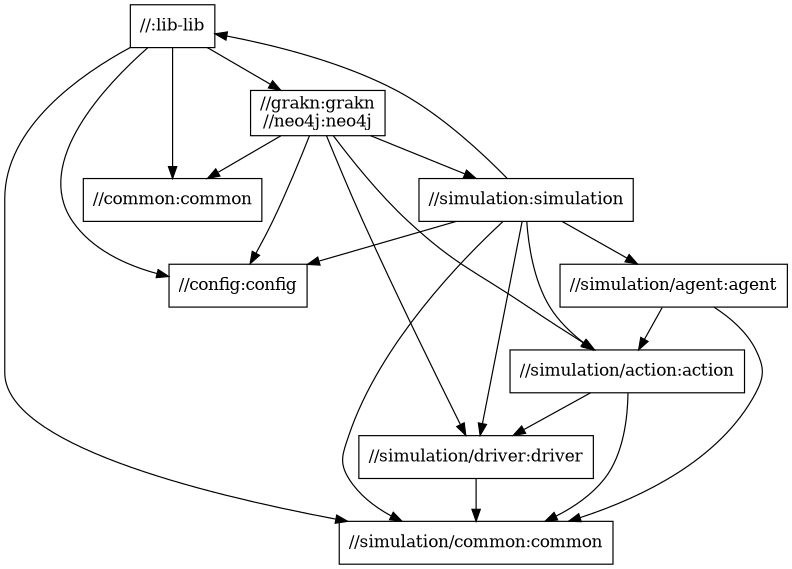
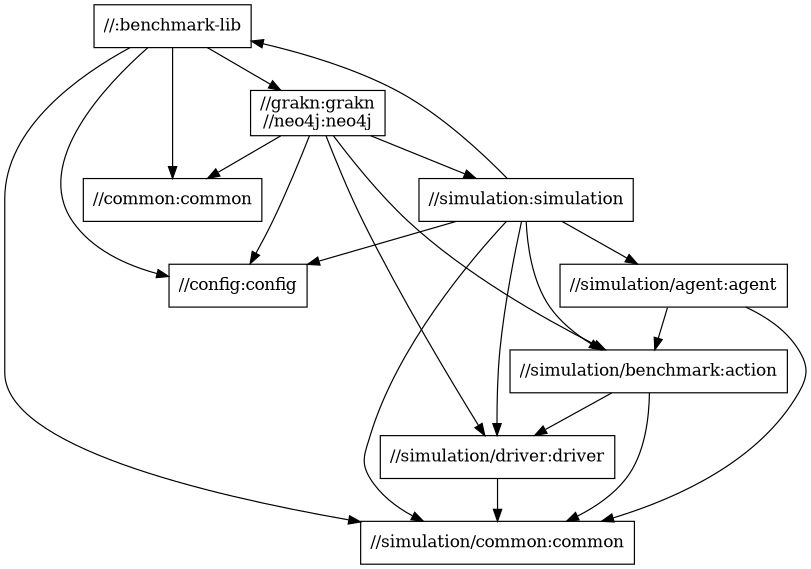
  digraph {
    node [shape=box]
-   "//:benchmark-lib" [label="//:lib-lib"]
+   "//:benchmark-lib"
    "//common:common"
    "//config:config"
    "//grakn:grakn\n//neo4j:neo4j"
    "//simulation/common:common"
    "//simulation:simulation"
-   "//simulation/action:action"
+   "//simulation/action:action" [label="//simulation/benchmark:action"]
    "//simulation/driver:driver"
    "//simulation/agent:agent"
    "//:benchmark-lib" -> "//common:common"
    "//:benchmark-lib" -> "//config:config"
    "//:benchmark-lib" -> "//grakn:grakn\n//neo4j:neo4j"
    "//:benchmark-lib" -> "//simulation/common:common"
    "//grakn:grakn\n//neo4j:neo4j" -> "//common:common"
    "//grakn:grakn\n//neo4j:neo4j" -> "//config:config"
    "//grakn:grakn\n//neo4j:neo4j" -> "//simulation:simulation"
    "//grakn:grakn\n//neo4j:neo4j" -> "//simulation/action:action"
    "//grakn:grakn\n//neo4j:neo4j" -> "//simulation/driver:driver"
    "//simulation:simulation" -> "//:benchmark-lib"
    "//simulation:simulation" -> "//config:config"
    "//simulation:simulation" -> "//simulation/common:common"
    "//simulation:simulation" -> "//simulation/action:action"
    "//simulation:simulation" -> "//simulation/driver:driver"
    "//simulation:simulation" -> "//simulation/agent:agent"
    "//simulation/action:action" -> "//simulation/common:common"
    "//simulation/action:action" -> "//simulation/driver:driver"
    "//simulation/driver:driver" -> "//simulation/common:common"
    "//simulation/agent:agent" -> "//simulation/common:common"
    "//simulation/agent:agent" -> "//simulation/action:action"
  }
